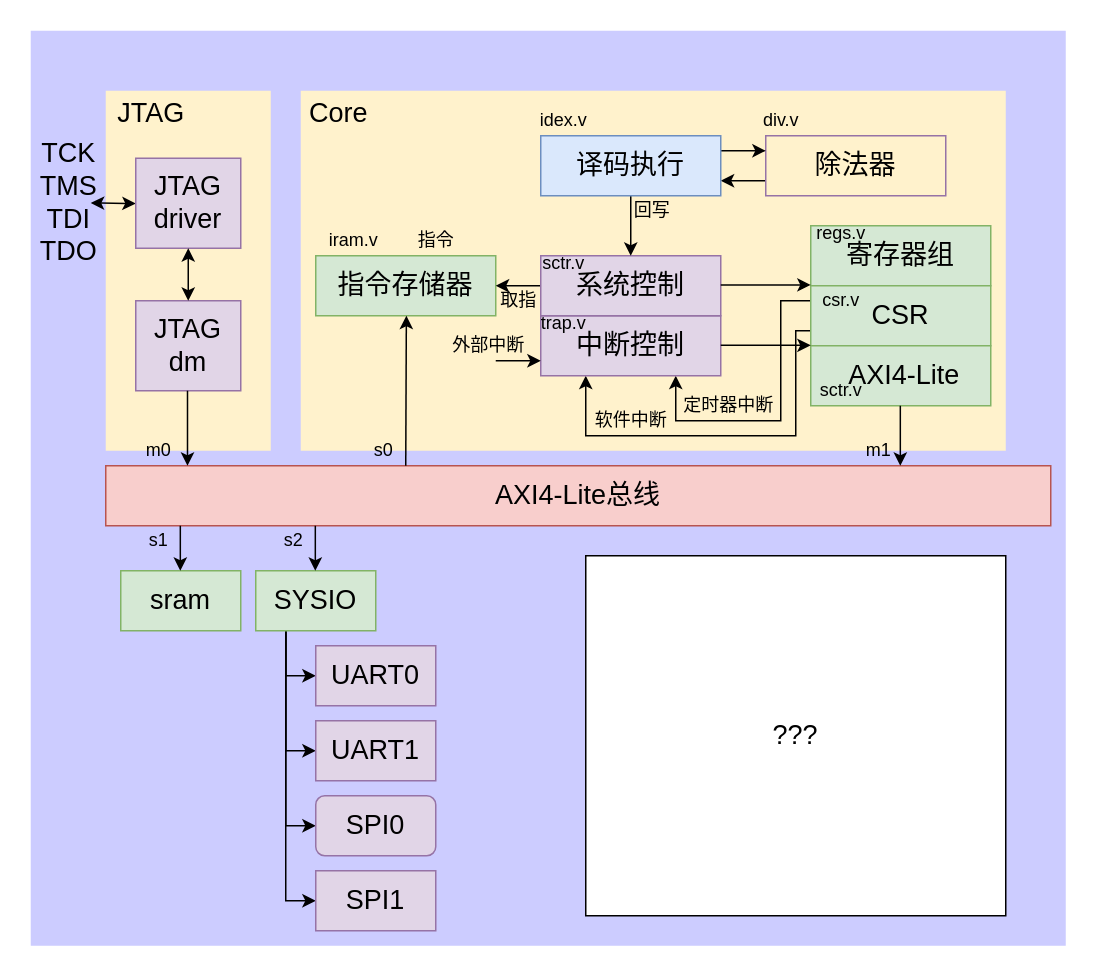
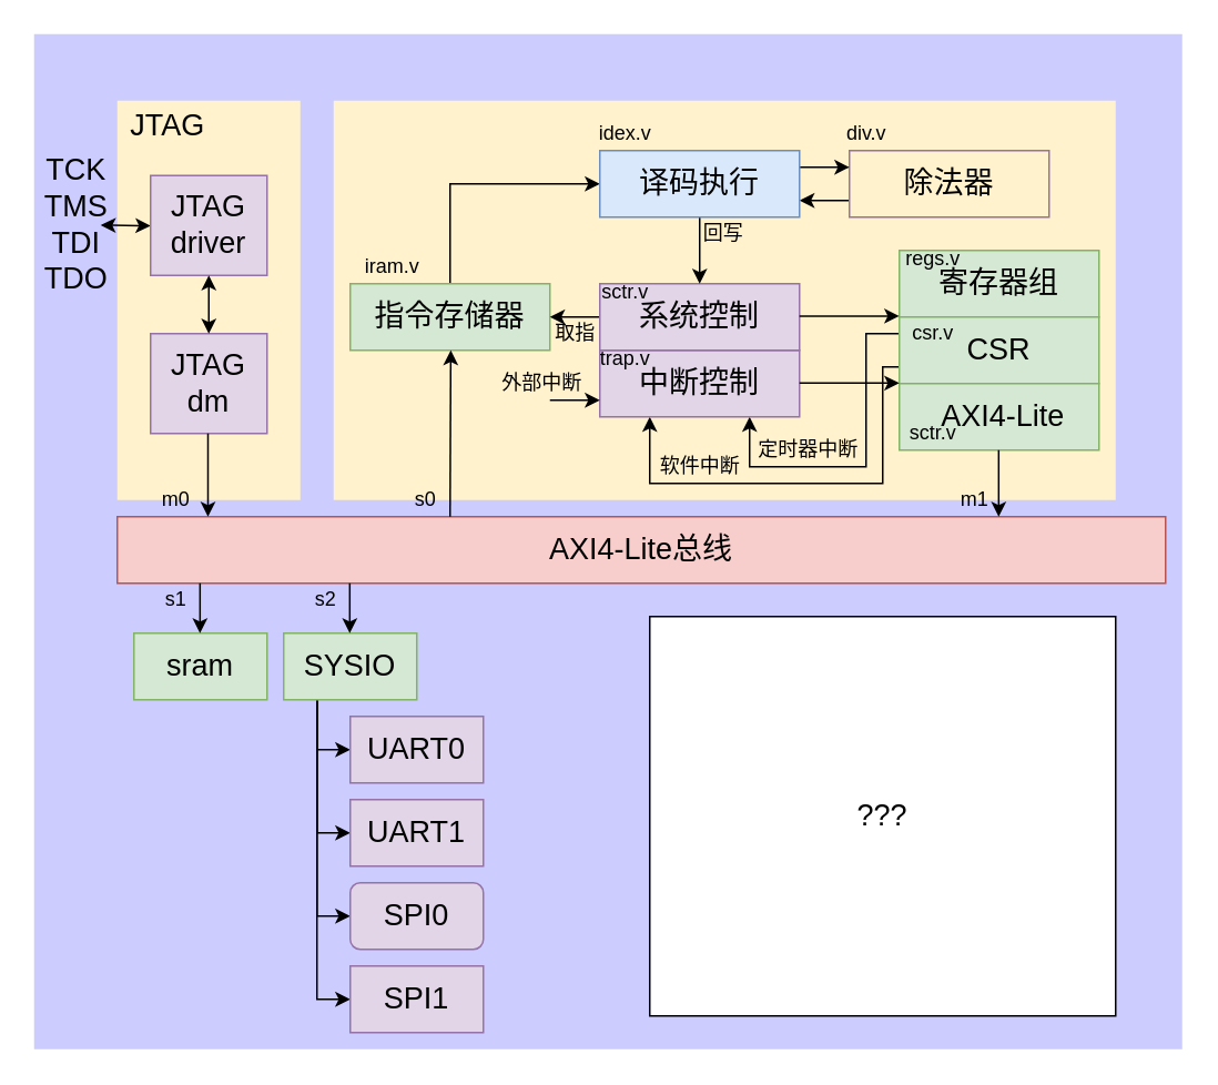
  <mxCell id="0" />
  <mxCell id="1" parent="0" />
  <mxCell id="2" value="" style="rounded=0;whiteSpace=wrap;html=1;fontSize=12;fillColor=#CCCCFF;strokeColor=none;" parent="1" vertex="1"><mxGeometry x="20" y="20" width="690" height="610" as="geometry" /></mxCell>
  <mxCell id="3" value="" style="rounded=0;whiteSpace=wrap;html=1;fontSize=18;fillColor=#FFF2CC;strokeColor=none;" parent="1" vertex="1"><mxGeometry x="200" y="60" width="470" height="240" as="geometry" /></mxCell>
  <mxCell id="4" value="寄存器组" style="whiteSpace=wrap;html=1;fontSize=18;fillColor=#d5e8d4;strokeColor=#82b366;" parent="1" vertex="1"><mxGeometry x="540" y="150" width="120" height="40" as="geometry" /></mxCell>
  <mxCell id="5" style="edgeStyle=orthogonalEdgeStyle;rounded=0;orthogonalLoop=1;jettySize=auto;html=1;entryX=0.75;entryY=1;entryDx=0;entryDy=0;fontSize=18;exitX=0;exitY=0.25;exitDx=0;exitDy=0;" parent="1" source="7" target="10" edge="1"><mxGeometry relative="1" as="geometry"><mxPoint x="690" y="230" as="sourcePoint" /><Array as="points"><mxPoint x="520" y="200" /><mxPoint x="520" y="280" /><mxPoint x="450" y="280" /></Array></mxGeometry></mxCell>
  <mxCell id="6" style="edgeStyle=orthogonalEdgeStyle;rounded=0;orthogonalLoop=1;jettySize=auto;html=1;exitX=0;exitY=0.75;exitDx=0;exitDy=0;entryX=0.25;entryY=1;entryDx=0;entryDy=0;fontSize=18;" parent="1" source="7" target="10" edge="1"><mxGeometry relative="1" as="geometry"><Array as="points"><mxPoint x="530" y="220" /><mxPoint x="530" y="290" /><mxPoint x="390" y="290" /></Array></mxGeometry></mxCell>
  <mxCell id="7" value="CSR" style="whiteSpace=wrap;html=1;fontSize=18;fillColor=#d5e8d4;strokeColor=#82b366;" parent="1" vertex="1"><mxGeometry x="540" y="190" width="120" height="40" as="geometry" /></mxCell>
+ <mxCell id="8" style="edgeStyle=orthogonalEdgeStyle;rounded=0;orthogonalLoop=1;jettySize=auto;html=1;exitX=0.5;exitY=0;exitDx=0;exitDy=0;entryX=0;entryY=0.5;entryDx=0;entryDy=0;fontSize=18;" parent="1" source="9" target="17" edge="1"><mxGeometry relative="1" as="geometry" /></mxCell>
  <mxCell id="9" value="指令存储器" style="whiteSpace=wrap;html=1;fontSize=18;fillColor=#d5e8d4;strokeColor=#82b366;" parent="1" vertex="1"><mxGeometry x="210" y="170" width="120" height="40" as="geometry" /></mxCell>
  <mxCell id="10" value="中断控制" style="whiteSpace=wrap;html=1;fontSize=18;fillColor=#e1d5e7;strokeColor=#9673a6;" parent="1" vertex="1"><mxGeometry x="360" y="210" width="120" height="40" as="geometry" /></mxCell>
  <mxCell id="11" style="edgeStyle=orthogonalEdgeStyle;rounded=0;orthogonalLoop=1;jettySize=auto;html=1;exitX=0;exitY=0.5;exitDx=0;exitDy=0;entryX=1;entryY=0.5;entryDx=0;entryDy=0;fontSize=18;" parent="1" source="12" target="9" edge="1"><mxGeometry relative="1" as="geometry" /></mxCell>
  <mxCell id="12" value="系统控制" style="whiteSpace=wrap;html=1;fontSize=18;fillColor=#e1d5e7;strokeColor=#9673a6;" parent="1" vertex="1"><mxGeometry x="360" y="170" width="120" height="40" as="geometry" /></mxCell>
  <mxCell id="13" style="edgeStyle=orthogonalEdgeStyle;rounded=0;orthogonalLoop=1;jettySize=auto;html=1;exitX=0;exitY=0.75;exitDx=0;exitDy=0;entryX=1;entryY=0.75;entryDx=0;entryDy=0;fontSize=18;" parent="1" source="14" target="17" edge="1"><mxGeometry relative="1" as="geometry" /></mxCell>
  <mxCell id="14" value="除法器" style="whiteSpace=wrap;html=1;fontSize=18;fillColor=#fff2cc;strokeColor=#9673a6;" parent="1" vertex="1"><mxGeometry x="510" y="90" width="120" height="40" as="geometry" /></mxCell>
  <mxCell id="15" style="edgeStyle=orthogonalEdgeStyle;rounded=0;orthogonalLoop=1;jettySize=auto;html=1;exitX=1;exitY=0.25;exitDx=0;exitDy=0;entryX=0;entryY=0.25;entryDx=0;entryDy=0;fontSize=18;" parent="1" source="17" target="14" edge="1"><mxGeometry relative="1" as="geometry" /></mxCell>
  <mxCell id="16" style="edgeStyle=orthogonalEdgeStyle;rounded=0;orthogonalLoop=1;jettySize=auto;html=1;exitX=0.5;exitY=1;exitDx=0;exitDy=0;entryX=0.5;entryY=0;entryDx=0;entryDy=0;fontSize=18;" parent="1" source="17" target="12" edge="1"><mxGeometry relative="1" as="geometry" /></mxCell>
  <mxCell id="17" value="译码执行" style="whiteSpace=wrap;html=1;fontSize=18;fillColor=#dae8fc;strokeColor=#6c8ebf;" parent="1" vertex="1"><mxGeometry x="360" y="90" width="120" height="40" as="geometry" /></mxCell>
  <mxCell id="18" value="&amp;nbsp;AXI4-Lite" style="whiteSpace=wrap;html=1;fontSize=18;fillColor=#d5e8d4;strokeColor=#82b366;" parent="1" vertex="1"><mxGeometry x="540" y="230" width="120" height="40" as="geometry" /></mxCell>
  <mxCell id="19" style="edgeStyle=orthogonalEdgeStyle;rounded=0;orthogonalLoop=1;jettySize=auto;html=1;fontSize=18;" parent="1" edge="1"><mxGeometry relative="1" as="geometry"><mxPoint x="480" y="189.43" as="sourcePoint" /><mxPoint x="540" y="189.43" as="targetPoint" /></mxGeometry></mxCell>
- <mxCell id="20" value="Core" style="text;html=1;align=center;verticalAlign=middle;resizable=0;points=[];autosize=1;strokeColor=none;fillColor=none;fontSize=18;" parent="1" vertex="1"><mxGeometry x="200" y="60" width="50" height="30" as="geometry" /></mxCell>
  <mxCell id="21" value="AXI4-Lite总线" style="whiteSpace=wrap;html=1;fontSize=18;fillColor=#f8cecc;strokeColor=#b85450;" parent="1" vertex="1"><mxGeometry x="70" y="310" width="630" height="40" as="geometry" /></mxCell>
  <mxCell id="22" value="" style="endArrow=classic;html=1;rounded=0;fontSize=18;" parent="1" edge="1"><mxGeometry width="50" height="50" relative="1" as="geometry"><mxPoint x="270" y="310" as="sourcePoint" /><mxPoint x="270.41" y="210" as="targetPoint" /></mxGeometry></mxCell>
  <mxCell id="23" value="" style="endArrow=classic;html=1;rounded=0;fontSize=18;" parent="1" edge="1"><mxGeometry width="50" height="50" relative="1" as="geometry"><mxPoint x="330" y="240" as="sourcePoint" /><mxPoint x="360" y="240" as="targetPoint" /></mxGeometry></mxCell>
  <mxCell id="24" value="外部中断" style="text;html=1;align=center;verticalAlign=middle;resizable=0;points=[];autosize=1;strokeColor=none;fillColor=none;fontSize=12;" parent="1" vertex="1"><mxGeometry x="295" y="220" width="60" height="20" as="geometry" /></mxCell>
  <mxCell id="25" value="定时器中断" style="text;html=1;align=center;verticalAlign=middle;resizable=0;points=[];autosize=1;strokeColor=none;fillColor=none;fontSize=12;" parent="1" vertex="1"><mxGeometry x="445" y="260" width="80" height="20" as="geometry" /></mxCell>
  <mxCell id="26" value="软件中断" style="text;html=1;align=center;verticalAlign=middle;resizable=0;points=[];autosize=1;strokeColor=none;fillColor=none;fontSize=12;" parent="1" vertex="1"><mxGeometry x="390" y="270" width="60" height="20" as="geometry" /></mxCell>
  <mxCell id="27" value="回写" style="text;html=1;align=center;verticalAlign=middle;resizable=0;points=[];autosize=1;strokeColor=none;fillColor=none;fontSize=12;" parent="1" vertex="1"><mxGeometry x="414" y="130" width="40" height="20" as="geometry" /></mxCell>
  <mxCell id="28" value="取指" style="text;html=1;align=center;verticalAlign=middle;resizable=0;points=[];autosize=1;strokeColor=none;fillColor=none;fontSize=12;" parent="1" vertex="1"><mxGeometry x="325" y="190" width="40" height="20" as="geometry" /></mxCell>
- <mxCell id="29" value="指令" style="text;html=1;align=center;verticalAlign=middle;resizable=0;points=[];autosize=1;strokeColor=none;fillColor=none;fontSize=12;" parent="1" vertex="1"><mxGeometry x="270" y="150" width="40" height="20" as="geometry" /></mxCell>
  <mxCell id="30" value="idex.v" style="text;html=1;align=center;verticalAlign=middle;resizable=0;points=[];autosize=1;strokeColor=none;fillColor=none;fontSize=12;" parent="1" vertex="1"><mxGeometry x="350" y="70" width="50" height="20" as="geometry" /></mxCell>
  <mxCell id="31" value="iram.v" style="text;html=1;align=center;verticalAlign=middle;resizable=0;points=[];autosize=1;strokeColor=none;fillColor=none;fontSize=12;" parent="1" vertex="1"><mxGeometry x="210" y="150" width="50" height="20" as="geometry" /></mxCell>
  <mxCell id="32" value="regs.v" style="text;html=1;align=center;verticalAlign=middle;resizable=0;points=[];autosize=1;strokeColor=none;fillColor=none;fontSize=12;" parent="1" vertex="1"><mxGeometry x="535" y="145" width="50" height="20" as="geometry" /></mxCell>
  <mxCell id="33" value="csr.v" style="text;html=1;align=center;verticalAlign=middle;resizable=0;points=[];autosize=1;strokeColor=none;fillColor=none;fontSize=12;" parent="1" vertex="1"><mxGeometry x="540" y="190" width="40" height="20" as="geometry" /></mxCell>
  <mxCell id="34" value="div.v" style="text;html=1;align=center;verticalAlign=middle;resizable=0;points=[];autosize=1;strokeColor=none;fillColor=none;fontSize=12;" parent="1" vertex="1"><mxGeometry x="500" y="70" width="40" height="20" as="geometry" /></mxCell>
  <mxCell id="35" value="trap.v" style="text;html=1;align=center;verticalAlign=middle;resizable=0;points=[];autosize=1;strokeColor=none;fillColor=none;fontSize=12;" parent="1" vertex="1"><mxGeometry x="350" y="205" width="50" height="20" as="geometry" /></mxCell>
  <mxCell id="36" value="sctr.v" style="text;html=1;align=center;verticalAlign=middle;resizable=0;points=[];autosize=1;strokeColor=none;fillColor=none;fontSize=12;" parent="1" vertex="1"><mxGeometry x="355" y="165" width="40" height="20" as="geometry" /></mxCell>
  <mxCell id="37" value="sctr.v" style="text;html=1;align=center;verticalAlign=middle;resizable=0;points=[];autosize=1;strokeColor=none;fillColor=none;fontSize=12;" parent="1" vertex="1"><mxGeometry x="540" y="250" width="40" height="20" as="geometry" /></mxCell>
  <mxCell id="38" value="" style="endArrow=classic;html=1;rounded=0;fontSize=12;" parent="1" edge="1"><mxGeometry width="50" height="50" relative="1" as="geometry"><mxPoint x="599.71" y="270" as="sourcePoint" /><mxPoint x="599.71" y="310" as="targetPoint" /></mxGeometry></mxCell>
  <mxCell id="39" style="edgeStyle=orthogonalEdgeStyle;rounded=0;orthogonalLoop=1;jettySize=auto;html=1;fontSize=18;" parent="1" edge="1"><mxGeometry relative="1" as="geometry"><mxPoint x="480" y="229.71" as="sourcePoint" /><mxPoint x="540" y="229.71" as="targetPoint" /></mxGeometry></mxCell>
  <mxCell id="40" value="s0" style="text;html=1;align=center;verticalAlign=middle;resizable=0;points=[];autosize=1;strokeColor=none;fillColor=none;" parent="1" vertex="1"><mxGeometry x="240" y="290" width="30" height="20" as="geometry" /></mxCell>
  <mxCell id="41" value="sram" style="rounded=0;whiteSpace=wrap;html=1;fillColor=#d5e8d4;strokeColor=#82b366;fontSize=18;" parent="1" vertex="1"><mxGeometry x="80" y="380" width="80" height="40" as="geometry" /></mxCell>
  <mxCell id="42" value="m1" style="text;html=1;align=center;verticalAlign=middle;resizable=0;points=[];autosize=1;strokeColor=none;fillColor=none;" parent="1" vertex="1"><mxGeometry x="570" y="290" width="30" height="20" as="geometry" /></mxCell>
  <mxCell id="43" value="" style="endArrow=classic;html=1;rounded=0;fontSize=18;" parent="1" edge="1"><mxGeometry width="50" height="50" relative="1" as="geometry"><mxPoint x="119.71" y="350" as="sourcePoint" /><mxPoint x="119.71" y="380" as="targetPoint" /></mxGeometry></mxCell>
  <mxCell id="44" value="s1" style="text;html=1;align=center;verticalAlign=middle;resizable=0;points=[];autosize=1;strokeColor=none;fillColor=none;" parent="1" vertex="1"><mxGeometry x="90" y="350" width="30" height="20" as="geometry" /></mxCell>
  <mxCell id="45" value="" style="rounded=0;whiteSpace=wrap;html=1;fillColor=#fff2cc;strokeColor=none;" parent="1" vertex="1"><mxGeometry x="70" y="60" width="110" height="240" as="geometry" /></mxCell>
  <mxCell id="46" value="JTAG" style="text;html=1;align=center;verticalAlign=middle;resizable=0;points=[];autosize=1;strokeColor=none;fillColor=none;fontSize=18;" parent="1" vertex="1"><mxGeometry x="70" y="60" width="60" height="30" as="geometry" /></mxCell>
  <mxCell id="47" value="" style="endArrow=classic;startArrow=classic;html=1;rounded=0;fontSize=18;" parent="1" edge="1"><mxGeometry width="50" height="50" relative="1" as="geometry"><mxPoint x="90" y="135.25" as="sourcePoint" /><mxPoint x="60" y="134.75" as="targetPoint" /></mxGeometry></mxCell>
  <mxCell id="48" value="TCK&lt;br&gt;TMS&lt;br&gt;TDI&lt;br&gt;TDO" style="text;html=1;align=center;verticalAlign=middle;resizable=0;points=[];autosize=1;strokeColor=none;fillColor=none;fontSize=18;" parent="1" vertex="1"><mxGeometry x="20" y="90" width="50" height="90" as="geometry" /></mxCell>
  <mxCell id="49" value="JTAG&lt;br&gt;driver" style="whiteSpace=wrap;html=1;fontSize=18;fillColor=#e1d5e7;strokeColor=#9673a6;" parent="1" vertex="1"><mxGeometry x="90" y="105" width="70" height="60" as="geometry" /></mxCell>
  <mxCell id="50" value="JTAG&lt;br&gt;dm" style="whiteSpace=wrap;html=1;fontSize=18;fillColor=#e1d5e7;strokeColor=#9673a6;" parent="1" vertex="1"><mxGeometry x="90" y="200" width="70" height="60" as="geometry" /></mxCell>
  <mxCell id="51" value="" style="endArrow=classic;startArrow=classic;html=1;rounded=0;fontSize=18;exitX=0.5;exitY=0;exitDx=0;exitDy=0;entryX=0.5;entryY=1;entryDx=0;entryDy=0;" parent="1" source="50" target="49" edge="1"><mxGeometry width="50" height="50" relative="1" as="geometry"><mxPoint x="240" y="210" as="sourcePoint" /><mxPoint x="290" y="160" as="targetPoint" /></mxGeometry></mxCell>
  <mxCell id="52" value="" style="endArrow=classic;html=1;rounded=0;fontSize=18;" parent="1" edge="1"><mxGeometry width="50" height="50" relative="1" as="geometry"><mxPoint x="124.5" y="260" as="sourcePoint" /><mxPoint x="124.5" y="310" as="targetPoint" /></mxGeometry></mxCell>
  <mxCell id="53" value="m0" style="text;html=1;align=center;verticalAlign=middle;resizable=0;points=[];autosize=1;strokeColor=none;fillColor=none;" parent="1" vertex="1"><mxGeometry x="90" y="290" width="30" height="20" as="geometry" /></mxCell>
  <mxCell id="54" value="???" style="rounded=0;whiteSpace=wrap;html=1;fontSize=18;" parent="1" vertex="1"><mxGeometry x="390" y="370" width="280" height="240" as="geometry" /></mxCell>
  <mxCell id="55" style="edgeStyle=orthogonalEdgeStyle;rounded=0;orthogonalLoop=1;jettySize=auto;html=1;exitX=0.25;exitY=1;exitDx=0;exitDy=0;entryX=0;entryY=0.5;entryDx=0;entryDy=0;fontSize=18;" edge="1" parent="1" source="59" target="65"><mxGeometry relative="1" as="geometry" /></mxCell>
  <mxCell id="56" style="edgeStyle=orthogonalEdgeStyle;rounded=0;orthogonalLoop=1;jettySize=auto;html=1;exitX=0.25;exitY=1;exitDx=0;exitDy=0;entryX=0;entryY=0.5;entryDx=0;entryDy=0;fontSize=18;" edge="1" parent="1" source="59" target="64"><mxGeometry relative="1" as="geometry" /></mxCell>
  <mxCell id="57" style="edgeStyle=orthogonalEdgeStyle;rounded=0;orthogonalLoop=1;jettySize=auto;html=1;exitX=0.25;exitY=1;exitDx=0;exitDy=0;entryX=0;entryY=0.5;entryDx=0;entryDy=0;fontSize=18;" edge="1" parent="1" source="59" target="63"><mxGeometry relative="1" as="geometry" /></mxCell>
  <mxCell id="58" style="edgeStyle=orthogonalEdgeStyle;rounded=0;orthogonalLoop=1;jettySize=auto;html=1;exitX=0.25;exitY=1;exitDx=0;exitDy=0;entryX=0;entryY=0.5;entryDx=0;entryDy=0;fontSize=18;" edge="1" parent="1" source="59" target="62"><mxGeometry relative="1" as="geometry"><Array as="points"><mxPoint x="190" y="450" /></Array></mxGeometry></mxCell>
  <mxCell id="59" value="SYSIO" style="whiteSpace=wrap;html=1;fillColor=#d5e8d4;strokeColor=#82b366;fontSize=18;" vertex="1" parent="1"><mxGeometry x="170" y="380" width="80" height="40" as="geometry" /></mxCell>
  <mxCell id="60" value="s2" style="text;html=1;align=center;verticalAlign=middle;resizable=0;points=[];autosize=1;strokeColor=none;fillColor=none;" vertex="1" parent="1"><mxGeometry x="180" y="350" width="30" height="20" as="geometry" /></mxCell>
  <mxCell id="61" value="" style="endArrow=classic;html=1;rounded=0;fontSize=18;" edge="1" parent="1"><mxGeometry width="50" height="50" relative="1" as="geometry"><mxPoint x="209.71" y="350" as="sourcePoint" /><mxPoint x="209.71" y="380" as="targetPoint" /></mxGeometry></mxCell>
  <mxCell id="62" value="UART0" style="whiteSpace=wrap;html=1;fontSize=18;fillColor=#e1d5e7;strokeColor=#9673a6;" vertex="1" parent="1"><mxGeometry x="210" y="430" width="80" height="40" as="geometry" /></mxCell>
  <mxCell id="63" value="UART1" style="whiteSpace=wrap;html=1;fontSize=18;fillColor=#e1d5e7;strokeColor=#9673a6;" vertex="1" parent="1"><mxGeometry x="210" y="480" width="80" height="40" as="geometry" /></mxCell>
  <mxCell id="64" value="SPI0" style="whiteSpace=wrap;html=1;fontSize=18;fillColor=#e1d5e7;strokeColor=#9673a6;rounded=1;" vertex="1" parent="1"><mxGeometry x="210" y="530" width="80" height="40" as="geometry" /></mxCell>
  <mxCell id="65" value="SPI1" style="whiteSpace=wrap;html=1;fontSize=18;fillColor=#e1d5e7;strokeColor=#9673a6;" vertex="1" parent="1"><mxGeometry x="210" y="580" width="80" height="40" as="geometry" /></mxCell>
